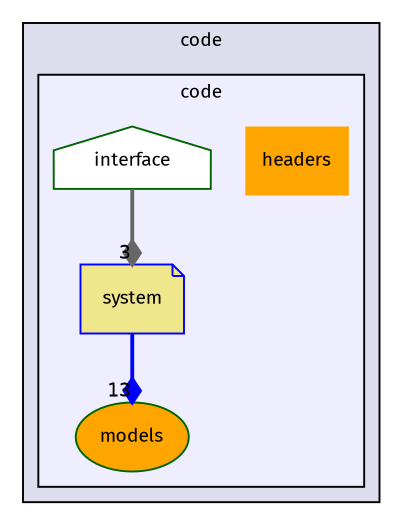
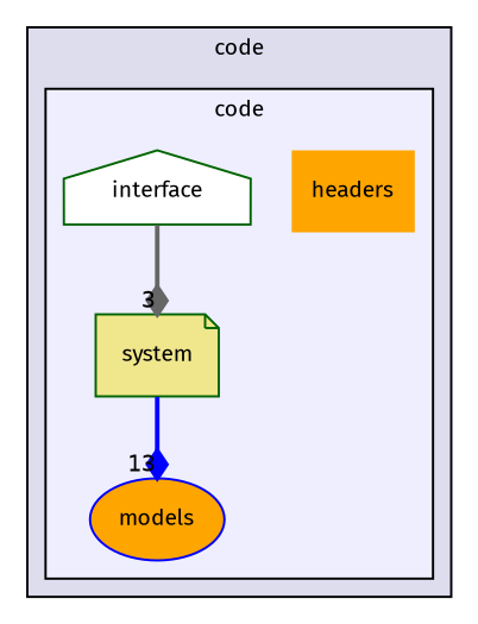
  digraph {
    compound=true
    fontname="Fira Sans"
    node [fontname="Fira Sans" fontsize=10 style=filled fillcolor=orange color=darkgreen]
    edge [labeldistance=1.5 labelfontname=Helvetica labelfontsize=10 style=bold arrowhead=diamond fontname="Fira Sans"]
    n1 [label=headers shape=plaintext]
    n2 [fillcolor=white label=interface shape=house]
-   n3 [label=models shape=ellipse]
-   n4 [color=blue fillcolor=khaki label=system shape=note]
+   n3 [color=blue label=models shape=ellipse]
+   n4 [fillcolor=khaki label=system shape=note]
    subgraph cluster_1 {
      bgcolor="#ddddee"
      fontsize=10
      label=code
      pencolor=black
      subgraph cluster_2 {
        bgcolor="#eeeeff"
        fontsize=10
        pencolor=black
        n1
        n2
        n3
        n4
      }
    }
    n2 -> n4 [headlabel=3 color=gray40]
    n4 -> n3 [headlabel=13 color=blue]
  }
